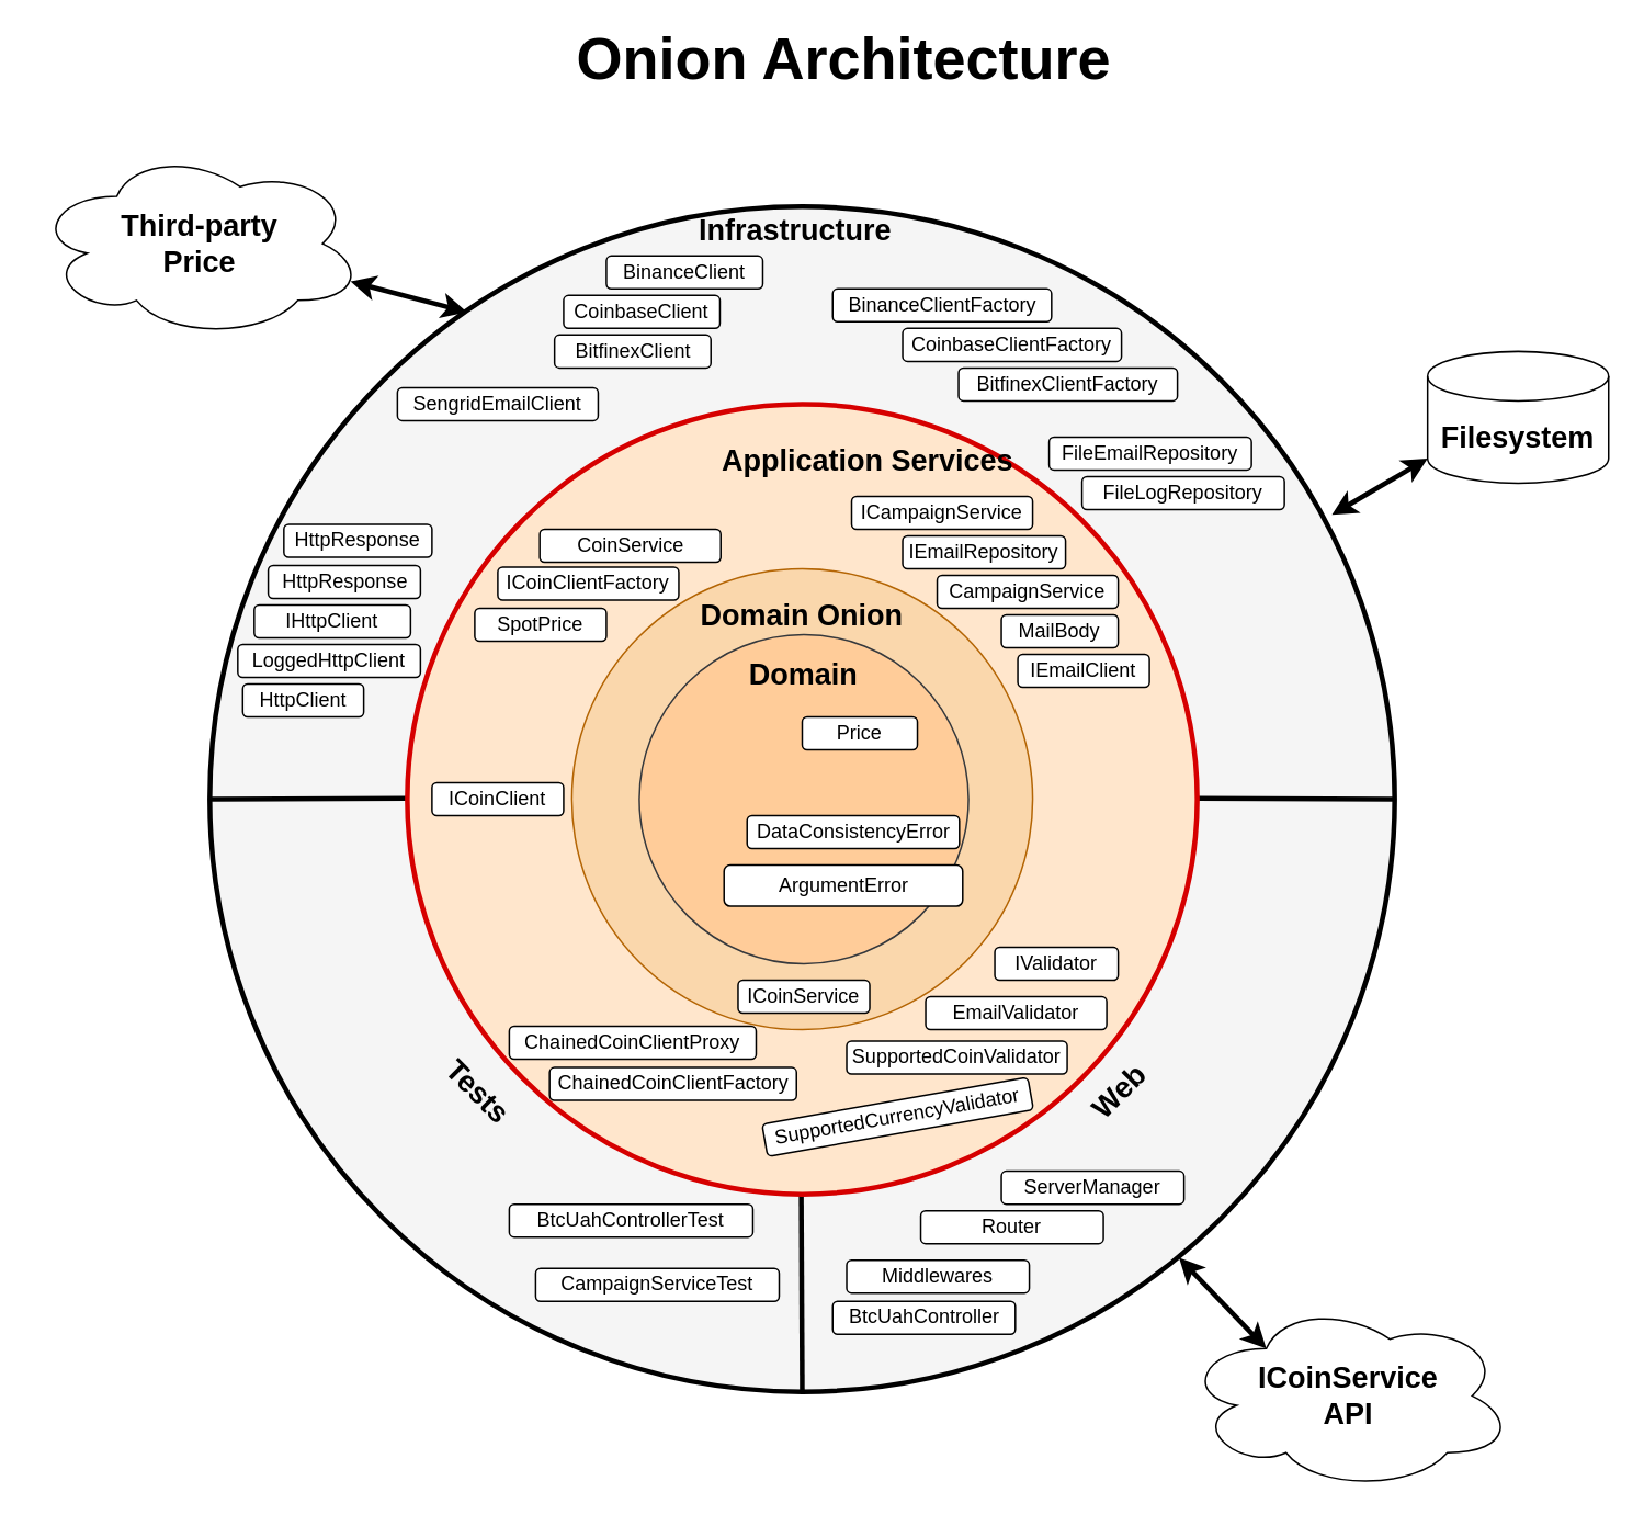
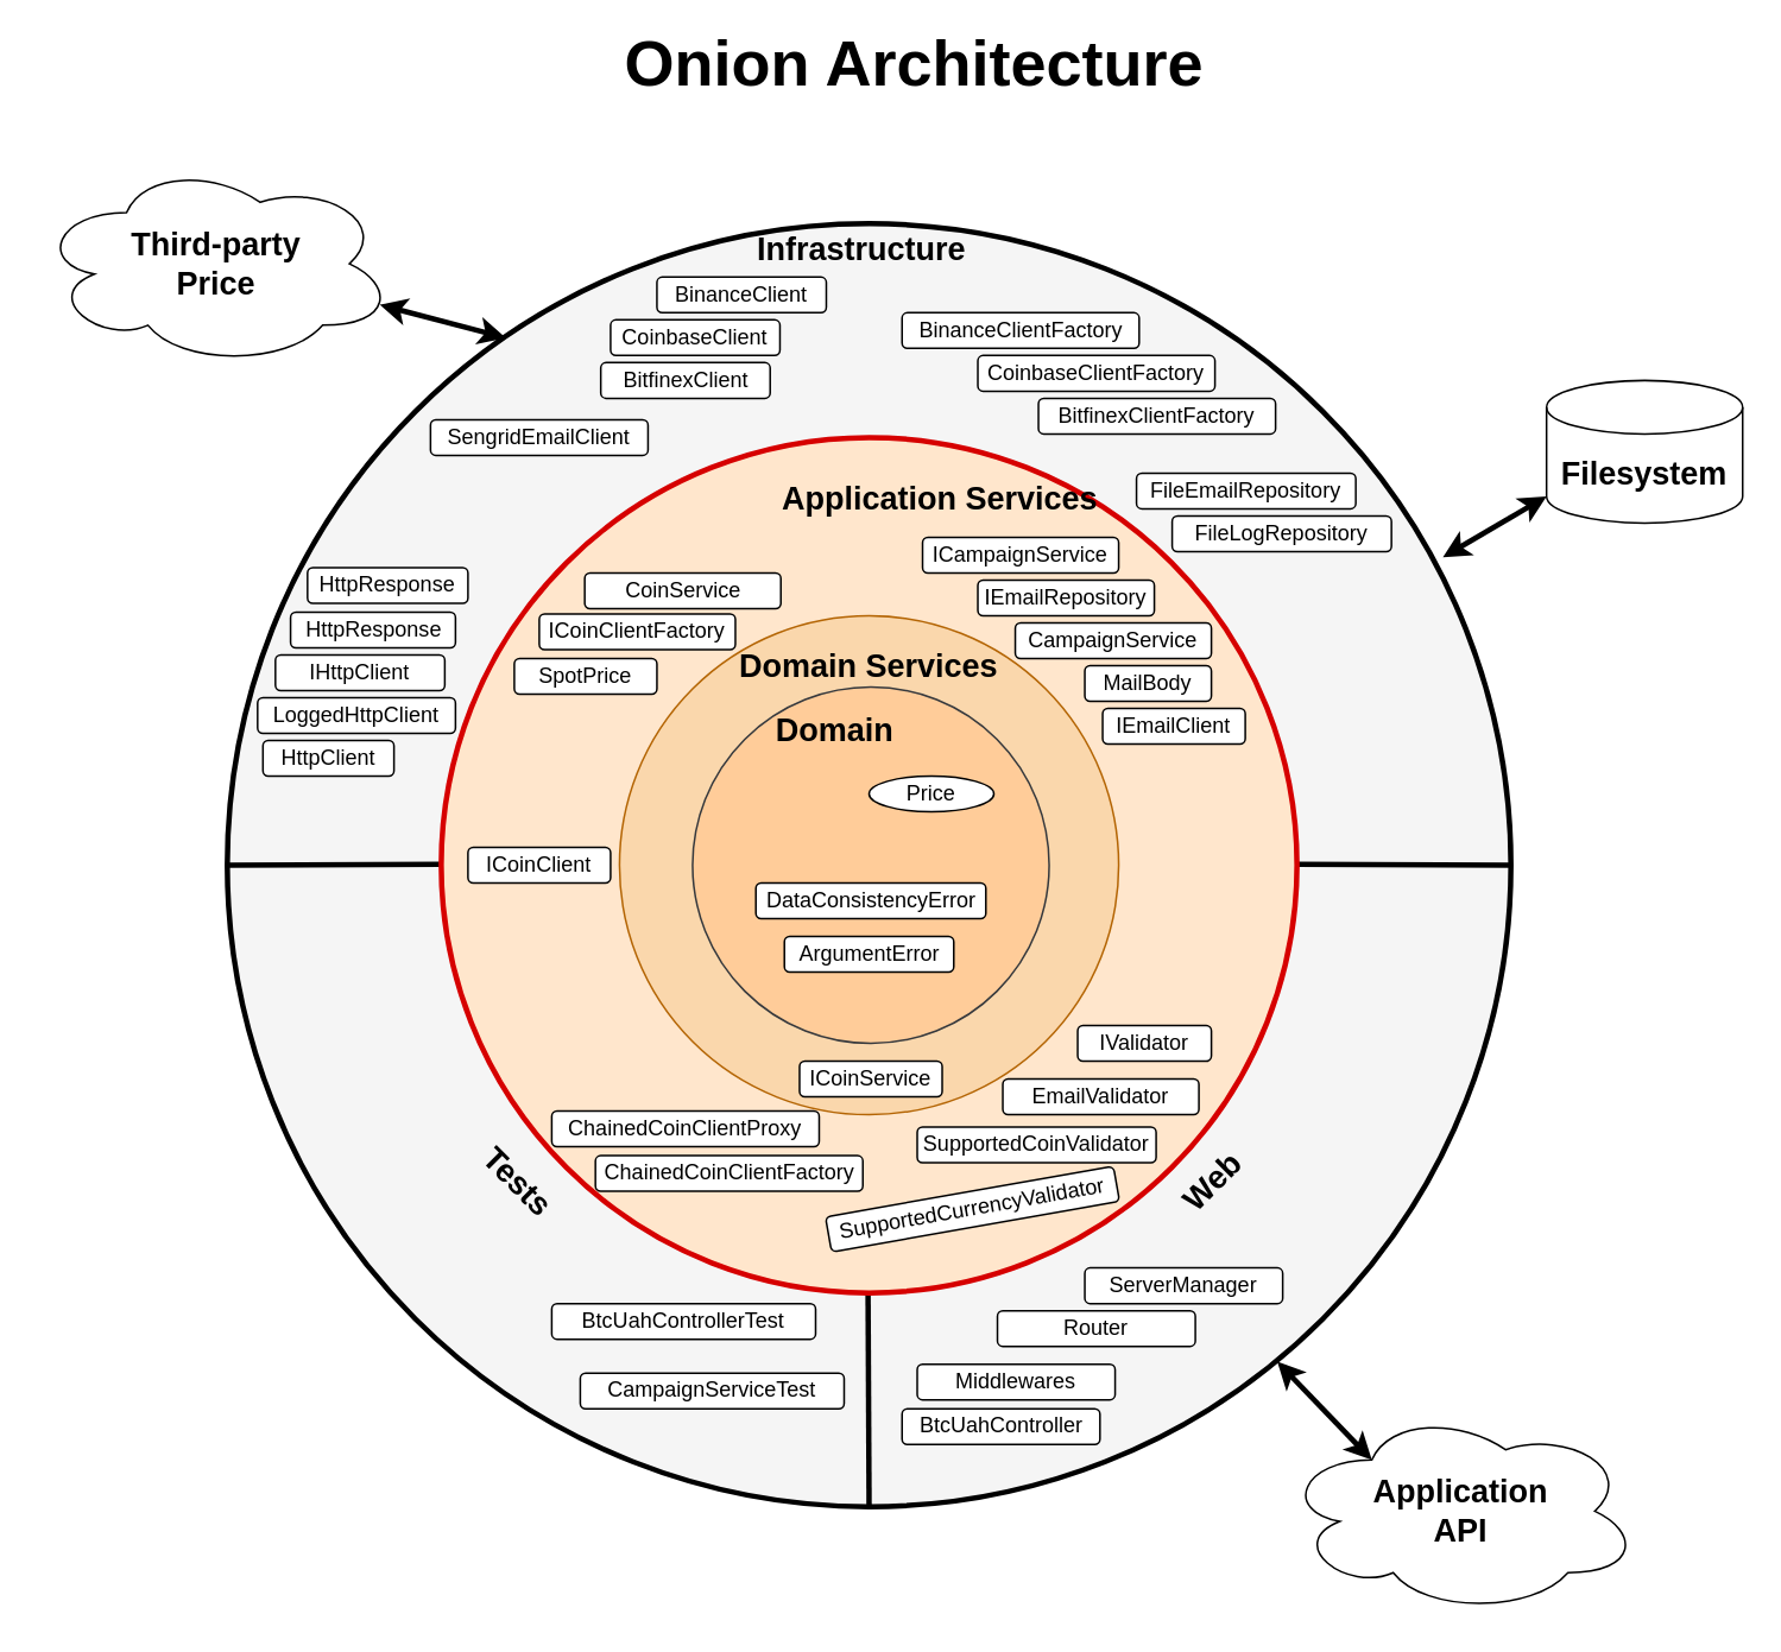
  <mxCell id="0" />
  <mxCell id="1" parent="0" />
  <mxCell id="2" value="" style="ellipse;whiteSpace=wrap;html=1;aspect=fixed;fillColor=#f5f5f5;fontColor=#333333;strokeColor=#000000;strokeWidth=3;" parent="1" vertex="1"><mxGeometry x="127" y="125" width="720" height="720" as="geometry" /></mxCell>
  <mxCell id="3" value="" style="endArrow=none;html=1;rounded=0;strokeWidth=3;exitX=0.5;exitY=1;exitDx=0;exitDy=0;" edge="1" parent="1" source="2"><mxGeometry width="50" height="50" relative="1" as="geometry"><mxPoint x="486.41" y="805" as="sourcePoint" /><mxPoint x="486.41" y="725" as="targetPoint" /></mxGeometry></mxCell>
  <mxCell id="4" value="" style="endArrow=none;html=1;rounded=0;strokeWidth=3;exitX=0;exitY=0.5;exitDx=0;exitDy=0;" edge="1" parent="1" source="2"><mxGeometry width="50" height="50" relative="1" as="geometry"><mxPoint x="167" y="484.41" as="sourcePoint" /><mxPoint x="247" y="484.41" as="targetPoint" /></mxGeometry></mxCell>
  <mxCell id="5" value="" style="endArrow=none;html=1;rounded=0;strokeWidth=3;entryX=1;entryY=0.5;entryDx=0;entryDy=0;" edge="1" parent="1" target="2"><mxGeometry width="50" height="50" relative="1" as="geometry"><mxPoint x="727" y="484.41" as="sourcePoint" /><mxPoint x="807" y="484.41" as="targetPoint" /></mxGeometry></mxCell>
  <mxCell id="6" value="&lt;font style=&quot;font-size: 18px;&quot;&gt;&lt;b style=&quot;&quot;&gt;Infrastructure&lt;/b&gt;&lt;/font&gt;" style="text;html=1;strokeColor=none;fillColor=none;align=center;verticalAlign=middle;whiteSpace=wrap;rounded=0;" vertex="1" parent="1"><mxGeometry x="388" y="125" width="190" height="30" as="geometry" /></mxCell>
  <mxCell id="7" value="" style="ellipse;whiteSpace=wrap;html=1;aspect=fixed;fillColor=#ffe6cc;strokeColor=#d60000;movable=1;resizable=1;rotatable=1;deletable=1;editable=1;locked=0;connectable=1;strokeWidth=3;" parent="1" vertex="1"><mxGeometry x="247" y="245" width="480" height="480" as="geometry" /></mxCell>
  <mxCell id="8" value="" style="ellipse;whiteSpace=wrap;html=1;aspect=fixed;fillColor=#fad7ac;strokeColor=#b46504;" parent="1" vertex="1"><mxGeometry x="347" y="345" width="280" height="280" as="geometry" /></mxCell>
  <mxCell id="9" value="" style="ellipse;whiteSpace=wrap;html=1;aspect=fixed;fillColor=#ffcc99;strokeColor=#36393d;" parent="1" vertex="1"><mxGeometry x="388" y="385" width="200" height="200" as="geometry" /></mxCell>
- <mxCell id="10" value="Price" style="rounded=1;whiteSpace=wrap;html=1;" parent="1" vertex="1"><mxGeometry x="487" y="435" width="70" height="20" as="geometry" /></mxCell>
- <mxCell id="11" value="&lt;font style=&quot;font-size: 18px;&quot;&gt;&lt;b style=&quot;&quot;&gt;Domain&lt;/b&gt;&lt;/font&gt;" style="text;html=1;strokeColor=none;fillColor=none;align=center;verticalAlign=middle;whiteSpace=wrap;rounded=0;" parent="1" vertex="1"><mxGeometry x="458" y="395" width="60" height="30" as="geometry" /></mxCell>
- <mxCell id="12" value="DataConsistencyError" style="rounded=1;whiteSpace=wrap;html=1;" parent="1" vertex="1"><mxGeometry x="453.5" y="495" width="129" height="20" as="geometry" /></mxCell>
- <mxCell id="13" value="ArgumentError" style="rounded=1;whiteSpace=wrap;html=1;" parent="1" vertex="1"><mxGeometry x="439.5" y="525" width="145" height="25" as="geometry" /></mxCell>
- <mxCell id="14" value="&lt;font style=&quot;font-size: 18px;&quot;&gt;&lt;b style=&quot;&quot;&gt;Domain Onion&lt;/b&gt;&lt;/font&gt;" style="text;html=1;strokeColor=none;fillColor=none;align=center;verticalAlign=middle;whiteSpace=wrap;rounded=0;" parent="1" vertex="1"><mxGeometry x="392" y="359" width="190" height="30" as="geometry" /></mxCell>
+ <mxCell id="10" value="Price" style="ellipse;whiteSpace=wrap;html=1;" parent="1" vertex="1"><mxGeometry x="487" y="435" width="70" height="20" as="geometry" /></mxCell>
+ <mxCell id="11" value="&lt;font style=&quot;font-size: 18px;&quot;&gt;&lt;b style=&quot;&quot;&gt;Domain&lt;/b&gt;&lt;/font&gt;" style="text;html=1;strokeColor=none;fillColor=none;align=center;verticalAlign=middle;whiteSpace=wrap;rounded=0;" parent="1" vertex="1"><mxGeometry x="438" y="395" width="60" height="30" as="geometry" /></mxCell>
+ <mxCell id="12" value="DataConsistencyError" style="rounded=1;whiteSpace=wrap;html=1;" parent="1" vertex="1"><mxGeometry x="423.5" y="495" width="129" height="20" as="geometry" /></mxCell>
+ <mxCell id="13" value="ArgumentError" style="rounded=1;whiteSpace=wrap;html=1;" parent="1" vertex="1"><mxGeometry x="439.5" y="525" width="95" height="20" as="geometry" /></mxCell>
+ <mxCell id="14" value="&lt;font style=&quot;font-size: 18px;&quot;&gt;&lt;b style=&quot;&quot;&gt;Domain Services&lt;/b&gt;&lt;/font&gt;" style="text;html=1;strokeColor=none;fillColor=none;align=center;verticalAlign=middle;whiteSpace=wrap;rounded=0;" parent="1" vertex="1"><mxGeometry x="392" y="359" width="190" height="30" as="geometry" /></mxCell>
  <mxCell id="15" value="ICoinService" style="rounded=1;whiteSpace=wrap;html=1;rotation=0;" parent="1" vertex="1"><mxGeometry x="448" y="595" width="80" height="20" as="geometry" /></mxCell>
  <mxCell id="16" value="&lt;font style=&quot;font-size: 18px;&quot;&gt;&lt;b style=&quot;&quot;&gt;Application Services&lt;/b&gt;&lt;/font&gt;" style="text;html=1;strokeColor=none;fillColor=none;align=center;verticalAlign=middle;whiteSpace=wrap;rounded=0;" parent="1" vertex="1"><mxGeometry x="432" y="265" width="190" height="30" as="geometry" /></mxCell>
  <mxCell id="17" value="ICampaignService" style="rounded=1;whiteSpace=wrap;html=1;rotation=0;" parent="1" vertex="1"><mxGeometry x="517" y="301" width="110" height="20" as="geometry" /></mxCell>
  <mxCell id="18" value="IValidator" style="rounded=1;whiteSpace=wrap;html=1;rotation=0;" parent="1" vertex="1"><mxGeometry x="604" y="575" width="75" height="20" as="geometry" /></mxCell>
  <mxCell id="19" value="MailBody" style="rounded=1;whiteSpace=wrap;html=1;rotation=0;" parent="1" vertex="1"><mxGeometry x="608" y="373" width="71" height="20" as="geometry" /></mxCell>
  <mxCell id="20" value="EmailValidator" style="rounded=1;whiteSpace=wrap;html=1;rotation=0;" parent="1" vertex="1"><mxGeometry x="562" y="605" width="110" height="20" as="geometry" /></mxCell>
  <mxCell id="21" value="SupportedCoinValidator" style="rounded=1;whiteSpace=wrap;html=1;rotation=0;" parent="1" vertex="1"><mxGeometry x="514" y="632" width="134" height="20" as="geometry" /></mxCell>
  <mxCell id="22" value="SupportedCurrencyValidator" style="rounded=1;whiteSpace=wrap;html=1;rotation=-10;" parent="1" vertex="1"><mxGeometry x="463" y="668" width="164" height="20" as="geometry" /></mxCell>
  <mxCell id="23" value="CampaignService" style="rounded=1;whiteSpace=wrap;html=1;rotation=0;" parent="1" vertex="1"><mxGeometry x="569" y="349" width="110" height="20" as="geometry" /></mxCell>
  <mxCell id="24" value="CoinService" style="rounded=1;whiteSpace=wrap;html=1;rotation=0;" parent="1" vertex="1"><mxGeometry x="327.5" y="321" width="110" height="20" as="geometry" /></mxCell>
  <mxCell id="25" value="SpotPrice" style="rounded=1;whiteSpace=wrap;html=1;rotation=0;" parent="1" vertex="1"><mxGeometry x="288" y="369" width="80" height="20" as="geometry" /></mxCell>
  <mxCell id="26" value="ICoinClient" style="rounded=1;whiteSpace=wrap;html=1;rotation=0;" parent="1" vertex="1"><mxGeometry x="262" y="475" width="80" height="20" as="geometry" /></mxCell>
  <mxCell id="27" value="ICoinClientFactory" style="rounded=1;whiteSpace=wrap;html=1;rotation=0;" parent="1" vertex="1"><mxGeometry x="302" y="344" width="110" height="20" as="geometry" /></mxCell>
  <mxCell id="28" value="IEmailClient" style="rounded=1;whiteSpace=wrap;html=1;rotation=0;" parent="1" vertex="1"><mxGeometry x="618" y="397" width="80" height="20" as="geometry" /></mxCell>
  <mxCell id="29" value="IEmailRepository" style="rounded=1;whiteSpace=wrap;html=1;rotation=0;" parent="1" vertex="1"><mxGeometry x="548" y="325" width="99" height="20" as="geometry" /></mxCell>
  <mxCell id="30" value="ChainedCoinClientProxy" style="rounded=1;whiteSpace=wrap;html=1;rotation=0;" parent="1" vertex="1"><mxGeometry x="309" y="623" width="150" height="20" as="geometry" /></mxCell>
  <mxCell id="31" value="ChainedCoinClientFactory" style="rounded=1;whiteSpace=wrap;html=1;rotation=0;" parent="1" vertex="1"><mxGeometry x="333.5" y="648" width="150" height="20" as="geometry" /></mxCell>
  <mxCell id="32" value="BinanceClient" style="rounded=1;whiteSpace=wrap;html=1;rotation=0;" vertex="1" parent="1"><mxGeometry x="368" y="155" width="95" height="20" as="geometry" /></mxCell>
  <mxCell id="33" value="CoinbaseClient" style="rounded=1;whiteSpace=wrap;html=1;rotation=0;" vertex="1" parent="1"><mxGeometry x="342" y="179" width="95" height="20" as="geometry" /></mxCell>
  <mxCell id="34" value="BitfinexClient" style="rounded=1;whiteSpace=wrap;html=1;rotation=0;" vertex="1" parent="1"><mxGeometry x="336.5" y="203" width="95" height="20" as="geometry" /></mxCell>
  <mxCell id="35" value="BinanceClientFactory" style="rounded=1;whiteSpace=wrap;html=1;rotation=0;" vertex="1" parent="1"><mxGeometry x="505.5" y="175" width="133" height="20" as="geometry" /></mxCell>
  <mxCell id="36" value="CoinbaseClientFactory" style="rounded=1;whiteSpace=wrap;html=1;rotation=0;" vertex="1" parent="1"><mxGeometry x="548" y="199" width="133" height="20" as="geometry" /></mxCell>
  <mxCell id="37" value="BitfinexClientFactory" style="rounded=1;whiteSpace=wrap;html=1;rotation=0;" vertex="1" parent="1"><mxGeometry x="582" y="223" width="133" height="20" as="geometry" /></mxCell>
  <mxCell id="38" value="IHttpClient" style="rounded=1;whiteSpace=wrap;html=1;rotation=0;" vertex="1" parent="1"><mxGeometry x="154" y="367" width="95" height="20" as="geometry" /></mxCell>
  <mxCell id="39" value="LoggedHttpClient" style="rounded=1;whiteSpace=wrap;html=1;rotation=0;" vertex="1" parent="1"><mxGeometry x="144" y="391" width="111" height="20" as="geometry" /></mxCell>
  <mxCell id="40" value="HttpClient" style="rounded=1;whiteSpace=wrap;html=1;rotation=0;" vertex="1" parent="1"><mxGeometry x="147" y="415" width="73.5" height="20" as="geometry" /></mxCell>
  <mxCell id="41" value="HttpResponse" style="rounded=1;whiteSpace=wrap;html=1;rotation=0;" vertex="1" parent="1"><mxGeometry x="162.5" y="343" width="92.5" height="20" as="geometry" /></mxCell>
  <mxCell id="42" value="HttpResponse" style="rounded=1;whiteSpace=wrap;html=1;rotation=0;" vertex="1" parent="1"><mxGeometry x="172" y="318" width="90" height="20" as="geometry" /></mxCell>
  <mxCell id="43" value="FileEmailRepository" style="rounded=1;whiteSpace=wrap;html=1;rotation=0;" vertex="1" parent="1"><mxGeometry x="637" y="265" width="123" height="20" as="geometry" /></mxCell>
  <mxCell id="44" value="FileLogRepository" style="rounded=1;whiteSpace=wrap;html=1;rotation=0;" vertex="1" parent="1"><mxGeometry x="657" y="289" width="123" height="20" as="geometry" /></mxCell>
  <mxCell id="45" value="SengridEmailClient" style="rounded=1;whiteSpace=wrap;html=1;rotation=0;" vertex="1" parent="1"><mxGeometry x="241" y="235" width="122" height="20" as="geometry" /></mxCell>
  <mxCell id="46" value="&lt;font style=&quot;font-size: 18px;&quot;&gt;&lt;b style=&quot;&quot;&gt;Web&lt;/b&gt;&lt;/font&gt;" style="text;html=1;strokeColor=none;fillColor=none;align=center;verticalAlign=middle;whiteSpace=wrap;rounded=0;rotation=-45;" vertex="1" parent="1"><mxGeometry x="645" y="648" width="70" height="30" as="geometry" /></mxCell>
  <mxCell id="47" value="BtcUahController" style="rounded=1;whiteSpace=wrap;html=1;rotation=0;" vertex="1" parent="1"><mxGeometry x="505.5" y="790" width="111" height="20" as="geometry" /></mxCell>
  <mxCell id="48" value="Middlewares" style="rounded=1;whiteSpace=wrap;html=1;rotation=0;" vertex="1" parent="1"><mxGeometry x="514" y="765" width="111" height="20" as="geometry" /></mxCell>
  <mxCell id="49" value="Router" style="rounded=1;whiteSpace=wrap;html=1;rotation=0;" vertex="1" parent="1"><mxGeometry x="559" y="735" width="111" height="20" as="geometry" /></mxCell>
  <mxCell id="50" value="ServerManager" style="rounded=1;whiteSpace=wrap;html=1;rotation=0;" vertex="1" parent="1"><mxGeometry x="608" y="711" width="111" height="20" as="geometry" /></mxCell>
  <mxCell id="51" value="&lt;font style=&quot;font-size: 18px;&quot;&gt;&lt;b style=&quot;&quot;&gt;Tests&lt;/b&gt;&lt;/font&gt;" style="text;html=1;strokeColor=none;fillColor=none;align=center;verticalAlign=middle;whiteSpace=wrap;rounded=0;rotation=45;" vertex="1" parent="1"><mxGeometry x="255" y="648" width="70" height="30" as="geometry" /></mxCell>
  <mxCell id="52" value="BtcUahControllerTest" style="rounded=1;whiteSpace=wrap;html=1;rotation=0;" vertex="1" parent="1"><mxGeometry x="309" y="731" width="148" height="20" as="geometry" /></mxCell>
  <mxCell id="53" value="CampaignServiceTest" style="rounded=1;whiteSpace=wrap;html=1;rotation=0;" vertex="1" parent="1"><mxGeometry x="325" y="770" width="148" height="20" as="geometry" /></mxCell>
- <mxCell id="54" value="&lt;b&gt;&lt;font style=&quot;font-size: 18px;&quot;&gt;ICoinService&lt;br&gt;API&lt;/font&gt;&lt;/b&gt;" style="ellipse;shape=cloud;whiteSpace=wrap;html=1;" vertex="1" parent="1"><mxGeometry x="719" y="790" width="200" height="115" as="geometry" /></mxCell>
+ <mxCell id="54" value="&lt;b&gt;&lt;font style=&quot;font-size: 18px;&quot;&gt;Application&lt;br&gt;API&lt;/font&gt;&lt;/b&gt;" style="ellipse;shape=cloud;whiteSpace=wrap;html=1;" vertex="1" parent="1"><mxGeometry x="719" y="790" width="200" height="115" as="geometry" /></mxCell>
  <mxCell id="55" value="" style="endArrow=classic;startArrow=classic;html=1;rounded=0;entryX=0.25;entryY=0.25;entryDx=0;entryDy=0;entryPerimeter=0;exitX=0.818;exitY=0.887;exitDx=0;exitDy=0;exitPerimeter=0;strokeWidth=3;" edge="1" parent="1" source="2" target="54"><mxGeometry width="50" height="50" relative="1" as="geometry"><mxPoint x="727" y="765" as="sourcePoint" /><mxPoint x="647" y="615" as="targetPoint" /></mxGeometry></mxCell>
  <mxCell id="56" value="&lt;b&gt;&lt;font style=&quot;font-size: 18px;&quot;&gt;Third-party&lt;br&gt;Price&lt;/font&gt;&lt;/b&gt;" style="ellipse;shape=cloud;whiteSpace=wrap;html=1;" vertex="1" parent="1"><mxGeometry x="20.5" y="90" width="200" height="115" as="geometry" /></mxCell>
  <mxCell id="57" value="" style="endArrow=classic;startArrow=classic;html=1;rounded=0;entryX=0.217;entryY=0.089;entryDx=0;entryDy=0;entryPerimeter=0;exitX=0.96;exitY=0.7;exitDx=0;exitDy=0;exitPerimeter=0;strokeWidth=3;" edge="1" parent="1" source="56" target="2"><mxGeometry width="50" height="50" relative="1" as="geometry"><mxPoint y="35" as="sourcePoint" x="687" /><mxPoint x="768" y="135" as="targetPoint" /></mxGeometry></mxCell>
  <mxCell id="58" value="&lt;font style=&quot;font-size: 18px;&quot;&gt;&lt;b&gt;Filesystem&lt;/b&gt;&lt;/font&gt;" style="shape=cylinder3;whiteSpace=wrap;html=1;boundedLbl=1;backgroundOutline=1;size=15;" vertex="1" parent="1"><mxGeometry x="867" y="213" width="110" height="80" as="geometry" /></mxCell>
  <mxCell id="59" value="" style="endArrow=classic;startArrow=classic;html=1;rounded=0;entryX=0;entryY=1;entryDx=0;entryDy=-15;entryPerimeter=0;exitX=0.947;exitY=0.26;exitDx=0;exitDy=0;exitPerimeter=0;strokeWidth=3;" edge="1" parent="1" source="2" target="58"><mxGeometry width="50" height="50" relative="1" as="geometry"><mxPoint x="780" y="108" as="sourcePoint" /><mxPoint x="835" y="195" as="targetPoint" /></mxGeometry></mxCell>
  <mxCell id="60" value="&lt;font style=&quot;font-size: 36px;&quot;&gt;&lt;b style=&quot;&quot;&gt;Onion Architecture&lt;/b&gt;&lt;/font&gt;" style="text;html=1;strokeColor=none;fillColor=none;align=center;verticalAlign=middle;whiteSpace=wrap;rounded=0;" vertex="1" parent="1"><mxGeometry x="311.5" y="20" width="401" height="30" as="geometry" /></mxCell>
